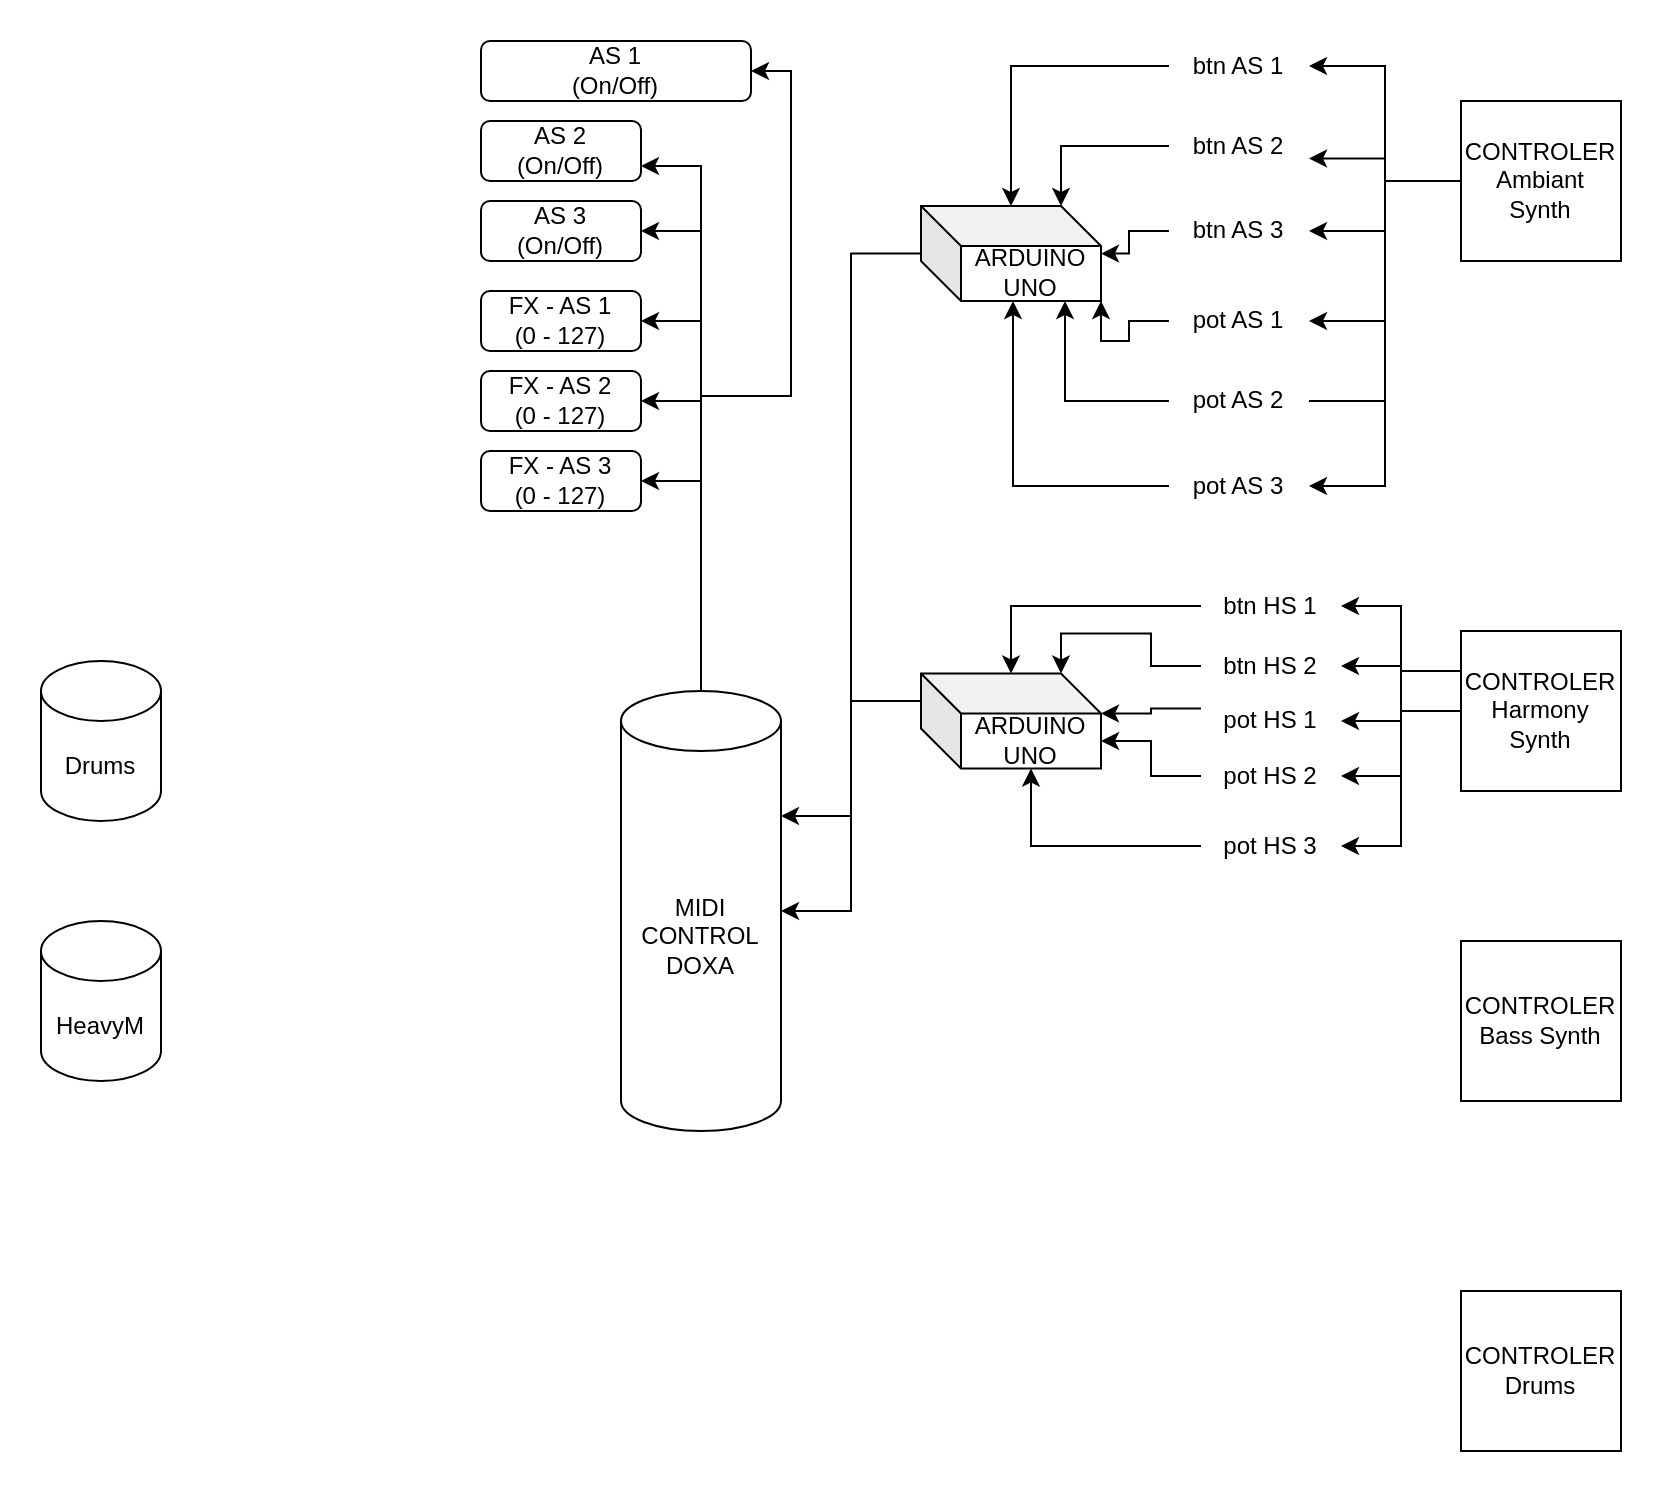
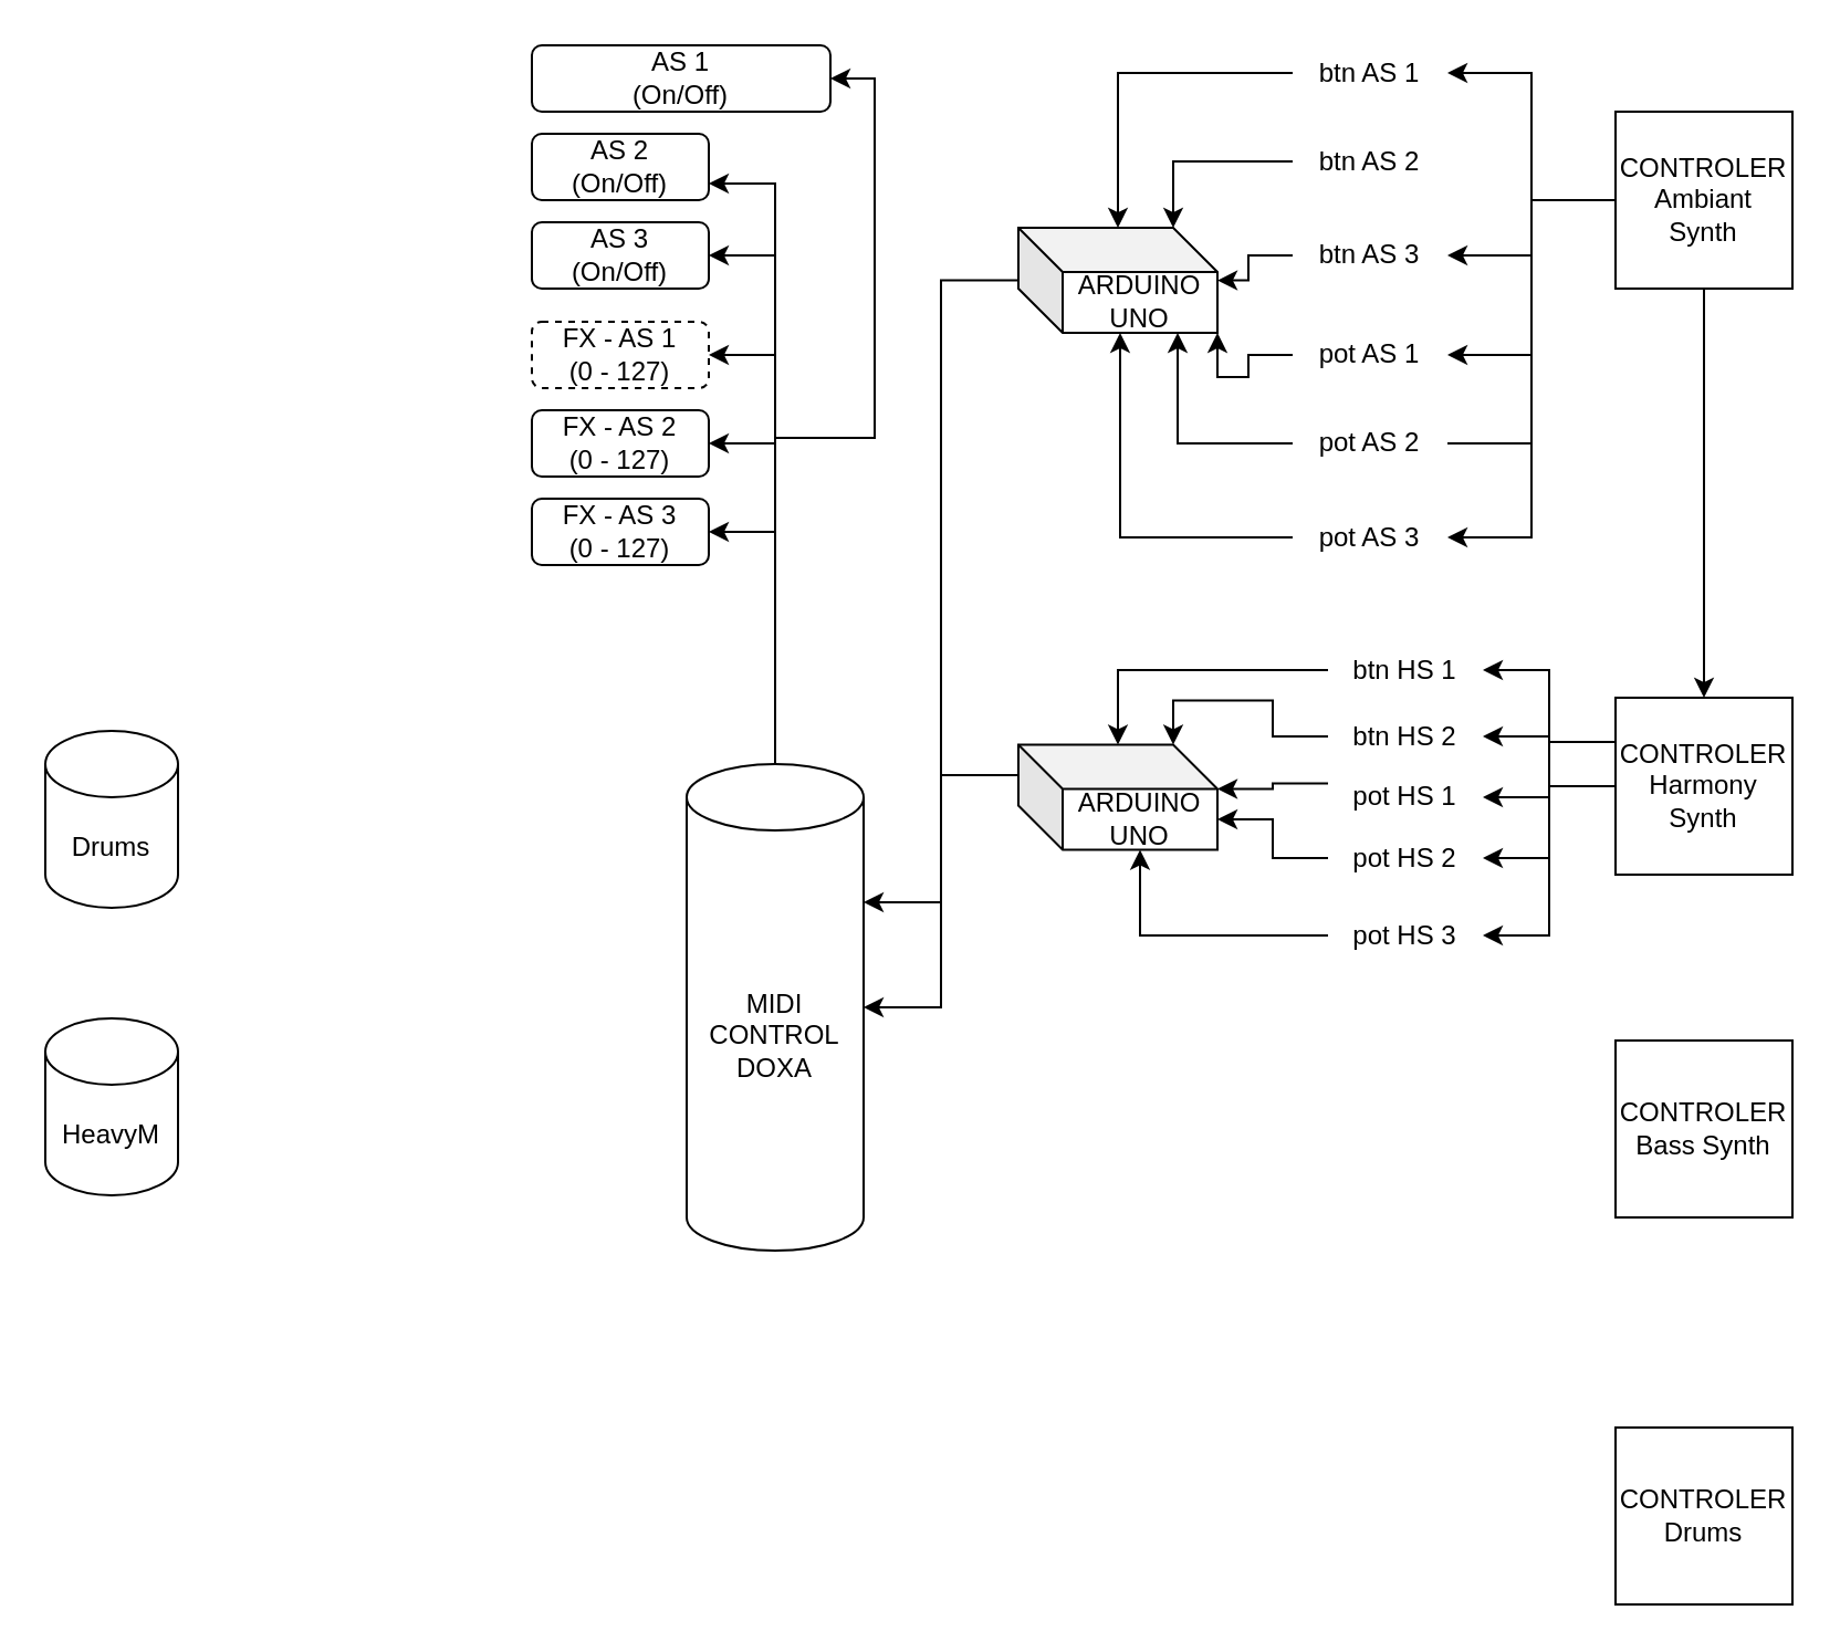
  <mxCell id="0" />
  <mxCell id="1" parent="0" />
  <mxCell id="2" value="&lt;div&gt;CONTROLER&lt;/div&gt;&lt;div&gt;Bass Synth&lt;/div&gt;" style="whiteSpace=wrap;html=1;aspect=fixed;" vertex="1" parent="1"><mxGeometry x="730" y="470" width="80" height="80" as="geometry" /></mxCell>
  <mxCell id="3" style="edgeStyle=orthogonalEdgeStyle;rounded=0;orthogonalLoop=1;jettySize=auto;html=1;exitX=0;exitY=0.25;exitDx=0;exitDy=0;entryX=1;entryY=0.5;entryDx=0;entryDy=0;" edge="1" parent="1" source="8" target="47"><mxGeometry relative="1" as="geometry" /></mxCell>
  <mxCell id="4" style="edgeStyle=orthogonalEdgeStyle;rounded=0;orthogonalLoop=1;jettySize=auto;html=1;entryX=1;entryY=0.5;entryDx=0;entryDy=0;" edge="1" parent="1" source="8" target="49"><mxGeometry relative="1" as="geometry" /></mxCell>
  <mxCell id="5" style="edgeStyle=orthogonalEdgeStyle;rounded=0;orthogonalLoop=1;jettySize=auto;html=1;" edge="1" parent="1" source="8" target="51"><mxGeometry relative="1" as="geometry" /></mxCell>
  <mxCell id="6" style="edgeStyle=orthogonalEdgeStyle;rounded=0;orthogonalLoop=1;jettySize=auto;html=1;" edge="1" parent="1" source="8" target="53"><mxGeometry relative="1" as="geometry" /></mxCell>
  <mxCell id="7" style="edgeStyle=orthogonalEdgeStyle;rounded=0;orthogonalLoop=1;jettySize=auto;html=1;entryX=1;entryY=0.5;entryDx=0;entryDy=0;" edge="1" parent="1" source="8" target="55"><mxGeometry relative="1" as="geometry" /></mxCell>
  <mxCell id="8" value="&lt;div&gt;CONTROLER&lt;/div&gt;Harmony Synth" style="whiteSpace=wrap;html=1;aspect=fixed;" vertex="1" parent="1"><mxGeometry x="730" y="315" width="80" height="80" as="geometry" /></mxCell>
  <mxCell id="9" style="edgeStyle=orthogonalEdgeStyle;rounded=0;orthogonalLoop=1;jettySize=auto;html=1;entryX=1;entryY=0.5;entryDx=0;entryDy=0;" edge="1" parent="1" source="15" target="23"><mxGeometry relative="1" as="geometry" /></mxCell>
- <mxCell id="10" style="edgeStyle=orthogonalEdgeStyle;rounded=0;orthogonalLoop=1;jettySize=auto;html=1;entryX=1;entryY=0.75;entryDx=0;entryDy=0;" edge="1" parent="1" source="15" target="25"><mxGeometry relative="1" as="geometry" /></mxCell>
+ <mxCell id="10" style="edgeStyle=orthogonalEdgeStyle;rounded=0;orthogonalLoop=1;jettySize=auto;html=1;" edge="1" parent="1" source="15" target="8"><mxGeometry relative="1" as="geometry" /></mxCell>
  <mxCell id="11" style="edgeStyle=orthogonalEdgeStyle;rounded=0;orthogonalLoop=1;jettySize=auto;html=1;entryX=1;entryY=0.5;entryDx=0;entryDy=0;" edge="1" parent="1" source="15" target="27"><mxGeometry relative="1" as="geometry" /></mxCell>
  <mxCell id="12" style="edgeStyle=orthogonalEdgeStyle;rounded=0;orthogonalLoop=1;jettySize=auto;html=1;entryX=1;entryY=0.5;entryDx=0;entryDy=0;" edge="1" parent="1" source="15" target="32"><mxGeometry relative="1" as="geometry" /></mxCell>
  <mxCell id="13" style="edgeStyle=orthogonalEdgeStyle;rounded=0;orthogonalLoop=1;jettySize=auto;html=1;entryX=1;entryY=0.5;entryDx=0;entryDy=0;endArrow=none;" edge="1" parent="1" source="15" target="34"><mxGeometry relative="1" as="geometry" /></mxCell>
  <mxCell id="14" style="edgeStyle=orthogonalEdgeStyle;rounded=0;orthogonalLoop=1;jettySize=auto;html=1;entryX=1;entryY=0.5;entryDx=0;entryDy=0;" edge="1" parent="1" source="15" target="36"><mxGeometry relative="1" as="geometry" /></mxCell>
  <mxCell id="15" value="&lt;div&gt;CONTROLER&lt;/div&gt;&lt;div&gt;Ambiant Synth&lt;/div&gt;" style="whiteSpace=wrap;html=1;aspect=fixed;" vertex="1" parent="1"><mxGeometry x="730" y="50" width="80" height="80" as="geometry" /></mxCell>
  <mxCell id="16" value="&lt;div&gt;&lt;div&gt;CONTROLER&lt;/div&gt;Drums&lt;/div&gt;" style="whiteSpace=wrap;html=1;aspect=fixed;" vertex="1" parent="1"><mxGeometry x="730" y="645" width="80" height="80" as="geometry" /></mxCell>
  <mxCell id="17" value="Drums" style="shape=cylinder3;whiteSpace=wrap;html=1;boundedLbl=1;backgroundOutline=1;size=15;" vertex="1" parent="1"><mxGeometry y="330" width="60" height="80" as="geometry" x="20" /></mxCell>
  <mxCell id="18" value="HeavyM" style="shape=cylinder3;whiteSpace=wrap;html=1;boundedLbl=1;backgroundOutline=1;size=15;" vertex="1" parent="1"><mxGeometry y="460" width="60" height="80" as="geometry" x="20" /></mxCell>
  <mxCell id="19" value="&lt;div&gt;AS 1&lt;/div&gt;&lt;div&gt;(On/Off)&lt;br&gt;&lt;/div&gt;" style="rounded=1;whiteSpace=wrap;html=1;" vertex="1" parent="1"><mxGeometry x="240" y="20" width="135" height="30" as="geometry" /></mxCell>
  <mxCell id="20" value="&lt;div&gt;AS 2&lt;/div&gt;&lt;div&gt;(On/Off)&lt;/div&gt;" style="rounded=1;whiteSpace=wrap;html=1;" vertex="1" parent="1"><mxGeometry x="240" y="60" width="80" height="30" as="geometry" /></mxCell>
  <mxCell id="21" value="&lt;div&gt;AS 3&lt;br&gt;&lt;/div&gt;(On/Off)" style="rounded=1;whiteSpace=wrap;html=1;" vertex="1" parent="1"><mxGeometry x="240" y="100" width="80" height="30" as="geometry" /></mxCell>
  <mxCell id="22" style="edgeStyle=orthogonalEdgeStyle;rounded=0;orthogonalLoop=1;jettySize=auto;html=1;" edge="1" parent="1" source="23" target="38"><mxGeometry relative="1" as="geometry" /></mxCell>
  <mxCell id="23" value="btn AS 1" style="text;html=1;strokeColor=none;fillColor=none;align=center;verticalAlign=middle;whiteSpace=wrap;rounded=0;" vertex="1" parent="1"><mxGeometry x="584" y="20" width="70" height="25" as="geometry" /></mxCell>
  <mxCell id="24" style="edgeStyle=orthogonalEdgeStyle;rounded=0;orthogonalLoop=1;jettySize=auto;html=1;entryX=0;entryY=0;entryDx=70;entryDy=0;entryPerimeter=0;" edge="1" parent="1" source="25" target="38"><mxGeometry relative="1" as="geometry" /></mxCell>
  <mxCell id="25" value="btn AS 2" style="text;html=1;strokeColor=none;fillColor=none;align=center;verticalAlign=middle;whiteSpace=wrap;rounded=0;" vertex="1" parent="1"><mxGeometry x="584" y="60" width="70" height="25" as="geometry" /></mxCell>
  <mxCell id="26" style="edgeStyle=orthogonalEdgeStyle;rounded=0;orthogonalLoop=1;jettySize=auto;html=1;" edge="1" parent="1" source="27" target="38"><mxGeometry relative="1" as="geometry" /></mxCell>
  <mxCell id="27" value="btn AS 3" style="text;html=1;strokeColor=none;fillColor=none;align=center;verticalAlign=middle;whiteSpace=wrap;rounded=0;" vertex="1" parent="1"><mxGeometry x="584" y="102.5" width="70" height="25" as="geometry" /></mxCell>
- <mxCell id="28" value="&lt;div&gt;FX - AS 1&lt;/div&gt;&lt;div&gt;(0 - 127)&lt;br&gt;&lt;/div&gt;" style="rounded=1;whiteSpace=wrap;html=1;" vertex="1" parent="1"><mxGeometry x="240" y="145" width="80" height="30" as="geometry" /></mxCell>
+ <mxCell id="28" value="&lt;div&gt;FX - AS 1&lt;/div&gt;&lt;div&gt;(0 - 127)&lt;br&gt;&lt;/div&gt;" style="rounded=1;whiteSpace=wrap;html=1;dashed=1;" vertex="1" parent="1"><mxGeometry x="240" y="145" width="80" height="30" as="geometry" /></mxCell>
  <mxCell id="29" value="FX - AS 2&lt;div&gt;(0 - 127)&lt;/div&gt;" style="rounded=1;whiteSpace=wrap;html=1;" vertex="1" parent="1"><mxGeometry x="240" y="185" width="80" height="30" as="geometry" /></mxCell>
  <mxCell id="30" value="FX - AS 3&lt;br&gt;(0 - 127)" style="rounded=1;whiteSpace=wrap;html=1;" vertex="1" parent="1"><mxGeometry x="240" y="225" width="80" height="30" as="geometry" /></mxCell>
  <mxCell id="31" style="edgeStyle=orthogonalEdgeStyle;rounded=0;orthogonalLoop=1;jettySize=auto;html=1;entryX=1;entryY=1;entryDx=0;entryDy=0;entryPerimeter=0;" edge="1" parent="1" source="32" target="38"><mxGeometry relative="1" as="geometry" /></mxCell>
  <mxCell id="32" value="pot AS 1" style="text;html=1;strokeColor=none;fillColor=none;align=center;verticalAlign=middle;whiteSpace=wrap;rounded=0;" vertex="1" parent="1"><mxGeometry x="584" y="147.5" width="70" height="25" as="geometry" /></mxCell>
  <mxCell id="33" style="edgeStyle=orthogonalEdgeStyle;rounded=0;orthogonalLoop=1;jettySize=auto;html=1;entryX=0.8;entryY=1;entryDx=0;entryDy=0;entryPerimeter=0;" edge="1" parent="1" source="34" target="38"><mxGeometry relative="1" as="geometry" /></mxCell>
  <mxCell id="34" value="pot AS 2" style="text;html=1;strokeColor=none;fillColor=none;align=center;verticalAlign=middle;whiteSpace=wrap;rounded=0;" vertex="1" parent="1"><mxGeometry x="584" y="187.5" width="70" height="25" as="geometry" /></mxCell>
  <mxCell id="35" style="edgeStyle=orthogonalEdgeStyle;rounded=0;orthogonalLoop=1;jettySize=auto;html=1;entryX=0.511;entryY=1;entryDx=0;entryDy=0;entryPerimeter=0;" edge="1" parent="1" source="36" target="38"><mxGeometry relative="1" as="geometry" /></mxCell>
  <mxCell id="36" value="pot AS 3" style="text;html=1;strokeColor=none;fillColor=none;align=center;verticalAlign=middle;whiteSpace=wrap;rounded=0;" vertex="1" parent="1"><mxGeometry x="584" y="230" width="70" height="25" as="geometry" /></mxCell>
  <mxCell id="37" style="edgeStyle=orthogonalEdgeStyle;rounded=0;orthogonalLoop=1;jettySize=auto;html=1;entryX=1;entryY=0;entryDx=0;entryDy=62.5;entryPerimeter=0;" edge="1" parent="1" source="38" target="45"><mxGeometry relative="1" as="geometry" /></mxCell>
  <mxCell id="38" value="ARDUINO UNO" style="shape=cube;whiteSpace=wrap;html=1;boundedLbl=1;backgroundOutline=1;darkOpacity=0.05;darkOpacity2=0.1;" vertex="1" parent="1"><mxGeometry x="460" y="102.5" width="90" height="47.5" as="geometry" /></mxCell>
  <mxCell id="39" style="edgeStyle=orthogonalEdgeStyle;rounded=0;orthogonalLoop=1;jettySize=auto;html=1;entryX=1;entryY=0.5;entryDx=0;entryDy=0;" edge="1" parent="1" source="45" target="19"><mxGeometry relative="1" as="geometry" /></mxCell>
  <mxCell id="40" style="edgeStyle=orthogonalEdgeStyle;rounded=0;orthogonalLoop=1;jettySize=auto;html=1;entryX=1;entryY=0.75;entryDx=0;entryDy=0;" edge="1" parent="1" source="45" target="20"><mxGeometry relative="1" as="geometry" /></mxCell>
  <mxCell id="41" style="edgeStyle=orthogonalEdgeStyle;rounded=0;orthogonalLoop=1;jettySize=auto;html=1;entryX=1;entryY=0.5;entryDx=0;entryDy=0;" edge="1" parent="1" source="45" target="21"><mxGeometry relative="1" as="geometry" /></mxCell>
  <mxCell id="42" style="edgeStyle=orthogonalEdgeStyle;rounded=0;orthogonalLoop=1;jettySize=auto;html=1;entryX=1;entryY=0.5;entryDx=0;entryDy=0;" edge="1" parent="1" source="45" target="28"><mxGeometry relative="1" as="geometry" /></mxCell>
  <mxCell id="43" style="edgeStyle=orthogonalEdgeStyle;rounded=0;orthogonalLoop=1;jettySize=auto;html=1;entryX=1;entryY=0.5;entryDx=0;entryDy=0;" edge="1" parent="1" source="45" target="29"><mxGeometry relative="1" as="geometry" /></mxCell>
  <mxCell id="44" style="edgeStyle=orthogonalEdgeStyle;rounded=0;orthogonalLoop=1;jettySize=auto;html=1;entryX=1;entryY=0.5;entryDx=0;entryDy=0;" edge="1" parent="1" source="45" target="30"><mxGeometry relative="1" as="geometry" /></mxCell>
  <mxCell id="45" value="MIDI CONTROL&lt;br&gt;DOXA" style="shape=cylinder3;whiteSpace=wrap;html=1;boundedLbl=1;backgroundOutline=1;size=15;" vertex="1" parent="1"><mxGeometry x="310" y="345" width="80" height="220" as="geometry" /></mxCell>
  <mxCell id="46" style="edgeStyle=orthogonalEdgeStyle;rounded=0;orthogonalLoop=1;jettySize=auto;html=1;exitX=0;exitY=0.5;exitDx=0;exitDy=0;" edge="1" parent="1" source="47" target="57"><mxGeometry relative="1" as="geometry" /></mxCell>
  <mxCell id="47" value="btn HS 1" style="text;html=1;strokeColor=none;fillColor=none;align=center;verticalAlign=middle;whiteSpace=wrap;rounded=0;" vertex="1" parent="1"><mxGeometry x="600" y="290" width="70" height="25" as="geometry" /></mxCell>
  <mxCell id="48" style="edgeStyle=orthogonalEdgeStyle;rounded=0;orthogonalLoop=1;jettySize=auto;html=1;exitX=0;exitY=0.5;exitDx=0;exitDy=0;entryX=0;entryY=0;entryDx=70;entryDy=0;entryPerimeter=0;" edge="1" parent="1" source="49" target="57"><mxGeometry relative="1" as="geometry" /></mxCell>
  <mxCell id="49" value="btn HS 2" style="text;html=1;strokeColor=none;fillColor=none;align=center;verticalAlign=middle;whiteSpace=wrap;rounded=0;" vertex="1" parent="1"><mxGeometry x="600" y="320" width="70" height="25" as="geometry" /></mxCell>
  <mxCell id="50" style="edgeStyle=orthogonalEdgeStyle;rounded=0;orthogonalLoop=1;jettySize=auto;html=1;exitX=0;exitY=0.25;exitDx=0;exitDy=0;entryX=0;entryY=0;entryDx=90;entryDy=20;entryPerimeter=0;" edge="1" parent="1" source="51" target="57"><mxGeometry relative="1" as="geometry" /></mxCell>
  <mxCell id="51" value="pot HS 1" style="text;html=1;strokeColor=none;fillColor=none;align=center;verticalAlign=middle;whiteSpace=wrap;rounded=0;" vertex="1" parent="1"><mxGeometry x="600" y="347.5" width="70" height="25" as="geometry" /></mxCell>
  <mxCell id="52" style="edgeStyle=orthogonalEdgeStyle;rounded=0;orthogonalLoop=1;jettySize=auto;html=1;exitX=0;exitY=0.5;exitDx=0;exitDy=0;entryX=0;entryY=0;entryDx=90;entryDy=33.75;entryPerimeter=0;" edge="1" parent="1" source="53" target="57"><mxGeometry relative="1" as="geometry" /></mxCell>
  <mxCell id="53" value="pot HS 2" style="text;html=1;strokeColor=none;fillColor=none;align=center;verticalAlign=middle;whiteSpace=wrap;rounded=0;" vertex="1" parent="1"><mxGeometry x="600" y="375" width="70" height="25" as="geometry" /></mxCell>
  <mxCell id="54" style="edgeStyle=orthogonalEdgeStyle;rounded=0;orthogonalLoop=1;jettySize=auto;html=1;exitX=0;exitY=0.5;exitDx=0;exitDy=0;entryX=0;entryY=0;entryDx=55;entryDy=47.5;entryPerimeter=0;" edge="1" parent="1" source="55" target="57"><mxGeometry relative="1" as="geometry" /></mxCell>
  <mxCell id="55" value="pot HS 3" style="text;html=1;strokeColor=none;fillColor=none;align=center;verticalAlign=middle;whiteSpace=wrap;rounded=0;" vertex="1" parent="1"><mxGeometry x="600" y="410" width="70" height="25" as="geometry" /></mxCell>
  <mxCell id="56" style="edgeStyle=orthogonalEdgeStyle;rounded=0;orthogonalLoop=1;jettySize=auto;html=1;exitX=0;exitY=0;exitDx=0;exitDy=13.75;exitPerimeter=0;" edge="1" parent="1" source="57" target="45"><mxGeometry relative="1" as="geometry" /></mxCell>
  <mxCell id="57" value="ARDUINO UNO" style="shape=cube;whiteSpace=wrap;html=1;boundedLbl=1;backgroundOutline=1;darkOpacity=0.05;darkOpacity2=0.1;" vertex="1" parent="1"><mxGeometry x="460" y="336.25" width="90" height="47.5" as="geometry" /></mxCell>
